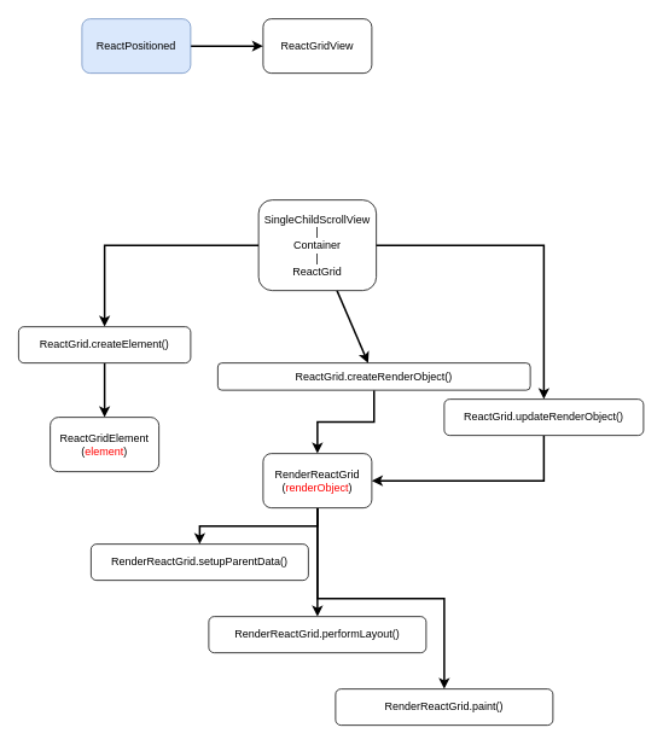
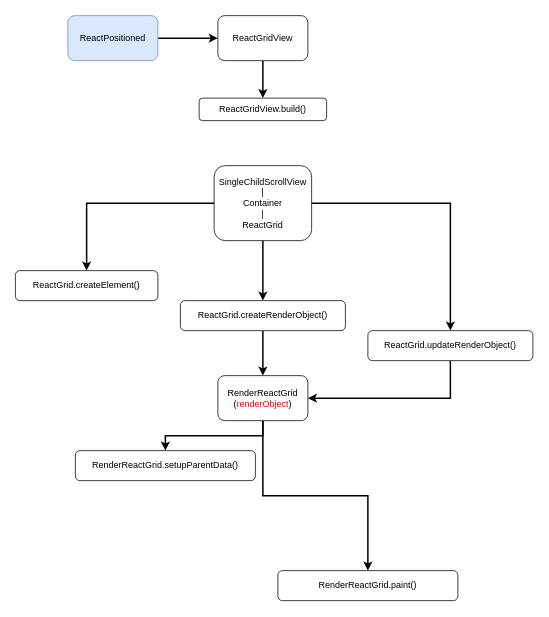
  <mxCell id="0" />
  <mxCell id="1" parent="0" />
+ <mxCell id="2" style="edgeStyle=orthogonalEdgeStyle;rounded=0;orthogonalLoop=1;jettySize=auto;html=1;exitX=0.5;exitY=1;exitDx=0;exitDy=0;entryX=0.5;entryY=0;entryDx=0;entryDy=0;strokeColor=#000000;strokeWidth=2;" edge="1" parent="1" source="3" target="4"><mxGeometry relative="1" as="geometry" /></mxCell>
  <mxCell id="3" value="ReactGridView" style="rounded=1;whiteSpace=wrap;html=1;" vertex="1" parent="1"><mxGeometry x="290" y="20" width="120" height="60" as="geometry" /></mxCell>
+ <mxCell id="4" value="ReactGridView.build()" style="rounded=1;whiteSpace=wrap;html=1;" vertex="1" parent="1"><mxGeometry x="265" y="130" width="170" height="30" as="geometry" /></mxCell>
  <mxCell id="5" value="" style="edgeStyle=none;rounded=0;orthogonalLoop=1;jettySize=auto;html=1;strokeWidth=2;" edge="1" parent="1" source="7" target="14"><mxGeometry relative="1" as="geometry" /></mxCell>
  <mxCell id="6" style="edgeStyle=orthogonalEdgeStyle;rounded=0;orthogonalLoop=1;jettySize=auto;html=1;exitX=0;exitY=0.5;exitDx=0;exitDy=0;entryX=0.5;entryY=0;entryDx=0;entryDy=0;strokeColor=#000000;strokeWidth=2;" edge="1" parent="1" source="7" target="9"><mxGeometry relative="1" as="geometry" /></mxCell>
  <mxCell id="7" value="SingleChildScrollView&lt;br&gt;|&lt;br&gt;Container&lt;br&gt;|&lt;br&gt;ReactGrid" style="rounded=1;whiteSpace=wrap;html=1;" vertex="1" parent="1"><mxGeometry x="285" y="220" width="130" height="100" as="geometry" /></mxCell>
- <mxCell id="8" value="" style="edgeStyle=orthogonalEdgeStyle;rounded=0;orthogonalLoop=1;jettySize=auto;html=1;strokeWidth=2;" edge="1" parent="1" source="9" target="24"><mxGeometry relative="1" as="geometry" /></mxCell>
  <mxCell id="9" value="ReactGrid.createElement()" style="rounded=1;whiteSpace=wrap;html=1;" vertex="1" parent="1"><mxGeometry x="20" y="360" width="190" height="40" as="geometry" /></mxCell>
  <mxCell id="10" value="" style="edgeStyle=orthogonalEdgeStyle;rounded=0;orthogonalLoop=1;jettySize=auto;html=1;exitX=1;exitY=0.5;exitDx=0;exitDy=0;strokeWidth=2;" edge="1" parent="1" source="7" target="12"><mxGeometry relative="1" as="geometry"><mxPoint x="410" y="490" as="sourcePoint" /></mxGeometry></mxCell>
  <mxCell id="11" value="" style="rounded=0;orthogonalLoop=1;jettySize=auto;html=1;entryX=1;entryY=0.5;entryDx=0;entryDy=0;exitX=0.5;exitY=1;exitDx=0;exitDy=0;strokeWidth=2;edgeStyle=orthogonalEdgeStyle;" edge="1" parent="1" source="12" target="18"><mxGeometry relative="1" as="geometry"><mxPoint x="420" y="900" as="targetPoint" /></mxGeometry></mxCell>
  <mxCell id="12" value="ReactGrid.updateRenderObject()" style="rounded=1;whiteSpace=wrap;html=1;" vertex="1" parent="1"><mxGeometry x="490" y="440" width="220" height="40" as="geometry" /></mxCell>
  <mxCell id="13" value="" style="edgeStyle=orthogonalEdgeStyle;rounded=0;orthogonalLoop=1;jettySize=auto;html=1;strokeWidth=2;" edge="1" parent="1" source="14" target="18"><mxGeometry relative="1" as="geometry" /></mxCell>
- <mxCell id="14" value="ReactGrid.createRenderObject()" style="rounded=1;whiteSpace=wrap;html=1;" vertex="1" parent="1"><mxGeometry x="240" y="400" width="345" height="30" as="geometry" /></mxCell>
+ <mxCell id="14" value="ReactGrid.createRenderObject()" style="rounded=1;whiteSpace=wrap;html=1;" vertex="1" parent="1"><mxGeometry x="240" y="400" width="220" height="40" as="geometry" /></mxCell>
  <mxCell id="15" value="" style="edgeStyle=orthogonalEdgeStyle;rounded=0;orthogonalLoop=1;jettySize=auto;html=1;strokeWidth=2;" edge="1" parent="1" source="18" target="19"><mxGeometry relative="1" as="geometry" /></mxCell>
- <mxCell id="16" style="edgeStyle=orthogonalEdgeStyle;rounded=0;orthogonalLoop=1;jettySize=auto;html=1;exitX=0.5;exitY=1;exitDx=0;exitDy=0;entryX=0.5;entryY=0;entryDx=0;entryDy=0;strokeWidth=2;" edge="1" parent="1" source="18" target="20"><mxGeometry relative="1" as="geometry" /></mxCell>
  <mxCell id="17" style="edgeStyle=orthogonalEdgeStyle;rounded=0;orthogonalLoop=1;jettySize=auto;html=1;exitX=0.5;exitY=1;exitDx=0;exitDy=0;entryX=0.5;entryY=0;entryDx=0;entryDy=0;strokeWidth=2;" edge="1" parent="1" source="18" target="21"><mxGeometry relative="1" as="geometry" /></mxCell>
  <mxCell id="18" value="RenderReactGrid&lt;br&gt;(&lt;font color=&quot;#ff0000&quot;&gt;renderObject&lt;/font&gt;)" style="rounded=1;whiteSpace=wrap;html=1;" vertex="1" parent="1"><mxGeometry x="290" y="500" width="120" height="60" as="geometry" /></mxCell>
  <mxCell id="19" value="RenderReactGrid.setupParentData()" style="rounded=1;whiteSpace=wrap;html=1;" vertex="1" parent="1"><mxGeometry x="100" y="600" width="240" height="40" as="geometry" /></mxCell>
- <mxCell id="20" value="RenderReactGrid.performLayout()" style="rounded=1;whiteSpace=wrap;html=1;" vertex="1" parent="1"><mxGeometry x="230" y="680" width="240" height="40" as="geometry" /></mxCell>
  <mxCell id="21" value="RenderReactGrid.paint()" style="rounded=1;whiteSpace=wrap;html=1;" vertex="1" parent="1"><mxGeometry x="370" y="760" width="240" height="40" as="geometry" /></mxCell>
  <mxCell id="22" style="edgeStyle=orthogonalEdgeStyle;rounded=0;orthogonalLoop=1;jettySize=auto;html=1;exitX=1;exitY=0.5;exitDx=0;exitDy=0;entryX=0;entryY=0.5;entryDx=0;entryDy=0;strokeColor=#000000;strokeWidth=2;" edge="1" parent="1" source="23" target="3"><mxGeometry relative="1" as="geometry" /></mxCell>
  <mxCell id="23" value="ReactPositioned" style="rounded=1;whiteSpace=wrap;html=1;fillColor=#dae8fc;strokeColor=#6c8ebf;" vertex="1" parent="1"><mxGeometry x="90" y="20" width="120" height="60" as="geometry" /></mxCell>
- <mxCell id="24" value="ReactGridElement&lt;br&gt;(&lt;font color=&quot;#ff0000&quot;&gt;element&lt;/font&gt;)" style="rounded=1;whiteSpace=wrap;html=1;" vertex="1" parent="1"><mxGeometry x="55" y="460" width="120" height="60" as="geometry" /></mxCell>
